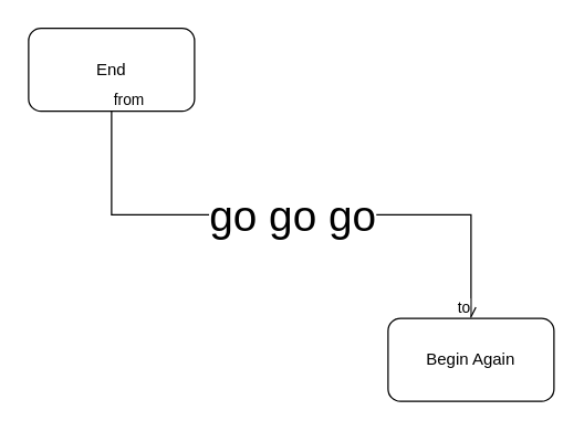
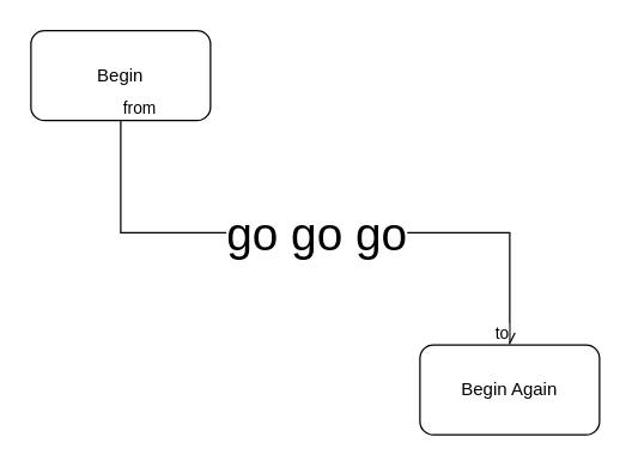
  <mxCell id="0" />
  <mxCell id="1" parent="0" />
- <mxCell id="2" value="End" style="rounded=1;whiteSpace=wrap;html=1;" vertex="1" parent="1"><mxGeometry x="20" y="20" width="120" height="60" as="geometry" /></mxCell>
+ <mxCell id="2" value="Begin" style="rounded=1;whiteSpace=wrap;html=1;" vertex="1" parent="1"><mxGeometry x="20" y="20" width="120" height="60" as="geometry" /></mxCell>
  <mxCell id="3" value="Begin Again" style="rounded=1;whiteSpace=wrap;html=1;" vertex="1" parent="1"><mxGeometry x="280" y="230" width="120" height="60" as="geometry" /></mxCell>
  <mxCell id="4" value="" style="endArrow=open;html=1;rounded=0;exitX=0.5;exitY=1;exitDx=0;exitDy=0;entryX=0.5;entryY=0;entryDx=0;entryDy=0;edgeStyle=orthogonalEdgeStyle;" edge="1" parent="1" source="2" target="3"><mxGeometry relative="1" as="geometry"><mxPoint x="260" y="260" as="sourcePoint" /><mxPoint x="420" y="260" as="targetPoint" /></mxGeometry></mxCell>
  <mxCell id="5" value="go go go" style="edgeLabel;resizable=0;html=1;align=center;verticalAlign=middle;fontSize=31;" connectable="0" vertex="1" parent="4"><mxGeometry relative="1" as="geometry" /></mxCell>
  <mxCell id="6" value="from" style="edgeLabel;resizable=0;html=1;align=left;verticalAlign=bottom;" connectable="0" vertex="1" parent="4"><mxGeometry x="-1" relative="1" as="geometry" /></mxCell>
  <mxCell id="7" value="to" style="edgeLabel;resizable=0;html=1;align=right;verticalAlign=bottom;" connectable="0" vertex="1" parent="4"><mxGeometry x="1" relative="1" as="geometry" /></mxCell>
